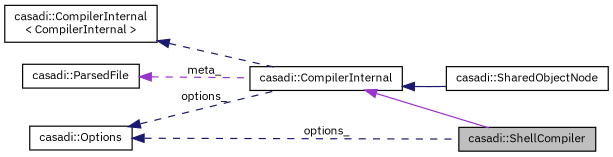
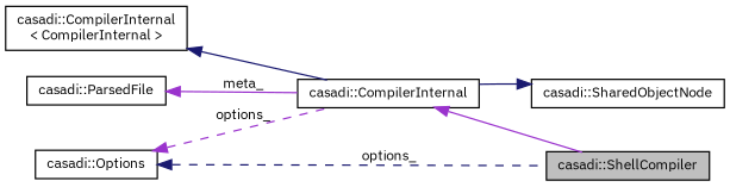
  digraph {
    fontname="IBM Plex Sans"
    rankdir=LR
    node [color=black fillcolor=white fontname="IBM Plex Sans" fontsize=10 shape=record style=filled]
    edge [color=darkorchid3 dir=back fontname="IBM Plex Sans" fontsize=10 labelfontname="FreeSans.ttf" labelfontsize=10 style=solid]
    n1 [fillcolor=grey75 fontcolor=black height=0.2 label="casadi::ShellCompiler" width=0.4]
    n2 [height=0.2 label="casadi::CompilerInternal" width=0.4]
    n3 [height=0.2 label="casadi::SharedObjectNode" width=0.4]
    n4 [height=0.2 label="casadi::CompilerInternal\l\< CompilerInternal \>" width=0.4]
    n5 [height=0.2 label="casadi::ParsedFile" width=0.4]
    n6 [height=0.2 label="casadi::Options" width=0.4]
    n2 -> n1
-   n2 -> n3 [color=midnightblue]
-   n4 -> n2 [color=midnightblue style=dashed]
-   n5 -> n2 [label=" meta_" style=dashed]
+   n3 -> n2 [color=midnightblue]
+   n4 -> n2 [color=midnightblue]
+   n5 -> n2 [label=" meta_"]
    n6 -> n1 [color=midnightblue label=" options_" style=dashed]
-   n6 -> n2 [color=midnightblue label=" options_" style=dashed]
+   n6 -> n2 [label=" options_" style=dashed]
  }
